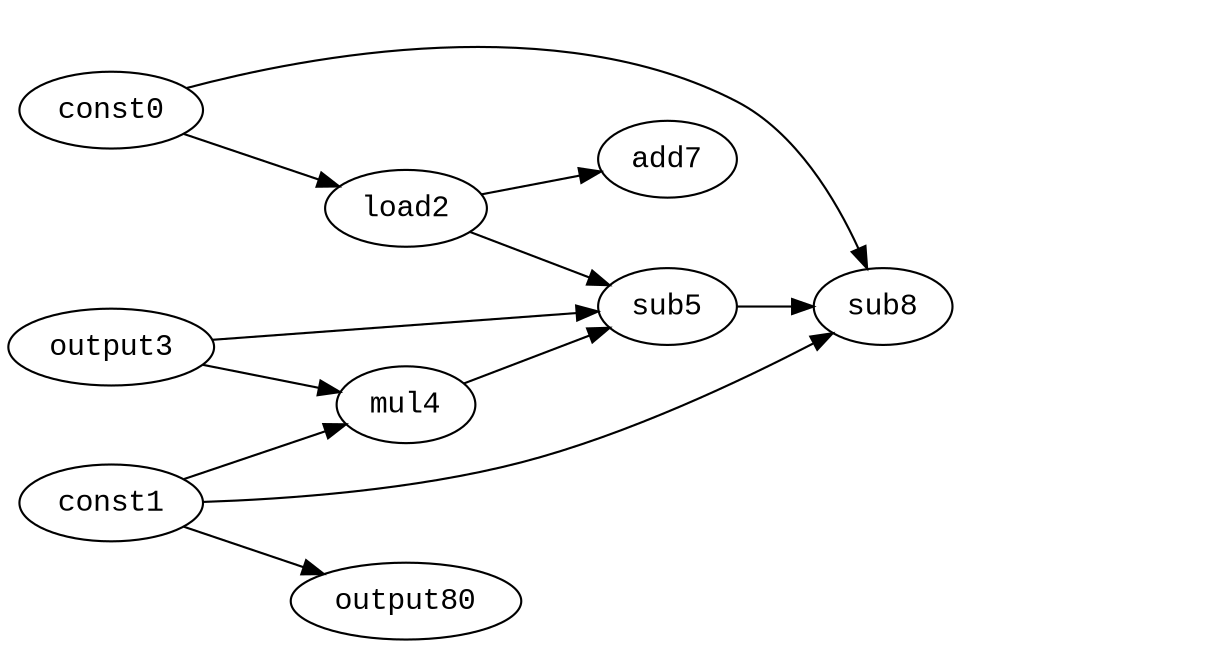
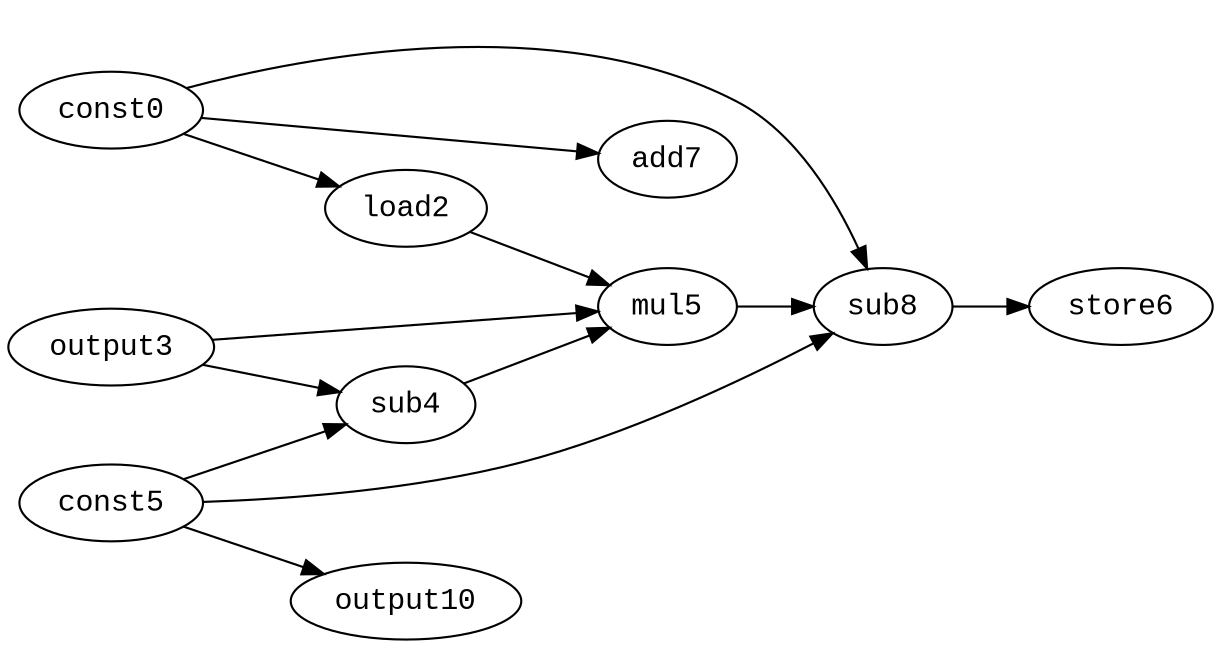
  digraph {
    fontname="Liberation Mono"
    rankdir=LR
    node [fontname="Liberation Mono" opcode=const]
    edge [fontname="Liberation Mono" operand=0]
    load2 [opcode=load]
    const0
    sub8 [opcode=sub]
-   mul5 [opcode=mul label=sub5]
+   mul5 [opcode=mul]
    add7 [opcode=add]
-   sub4 [opcode=sub label=mul4]
-   const1
-   output10 [opcode=output label=output80]
+   store6 [opcode=store]
+   sub4 [opcode=sub]
+   const1 [label=const5]
+   output10 [opcode=output]
    n10 [label=output3]
    load2 -> mul5
-   load2 -> add7
+   const0 -> add7
    const0 -> load2
    const0 -> sub8
+   sub8 -> store6 [operand=1]
    mul5 -> sub8 [operand=1]
    sub4 -> mul5 [operand=1]
    const1 -> sub8
    const1 -> sub4
    const1 -> output10
    n10 -> mul5 [operand=1]
    n10 -> sub4 [operand=1]
  }
